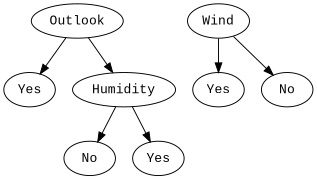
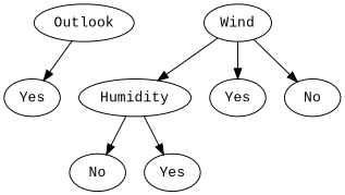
  digraph {
    fontname="Liberation Mono"
    node [fontname="Liberation Mono"]
    edge [fontname="Liberation Mono"]
    n1 [label=Outlook]
    n2 [label=Humidity]
    n3 [label=Yes]
    n4 [label=No]
    n5 [label=Yes]
    n6 [label=Wind]
    n7 [label=Yes]
    n8 [label=No]
-   n1 -> n2
+   n6 -> n2
    n1 -> n3
    n2 -> n4
    n2 -> n5
    n6 -> n7
    n6 -> n8
  }
